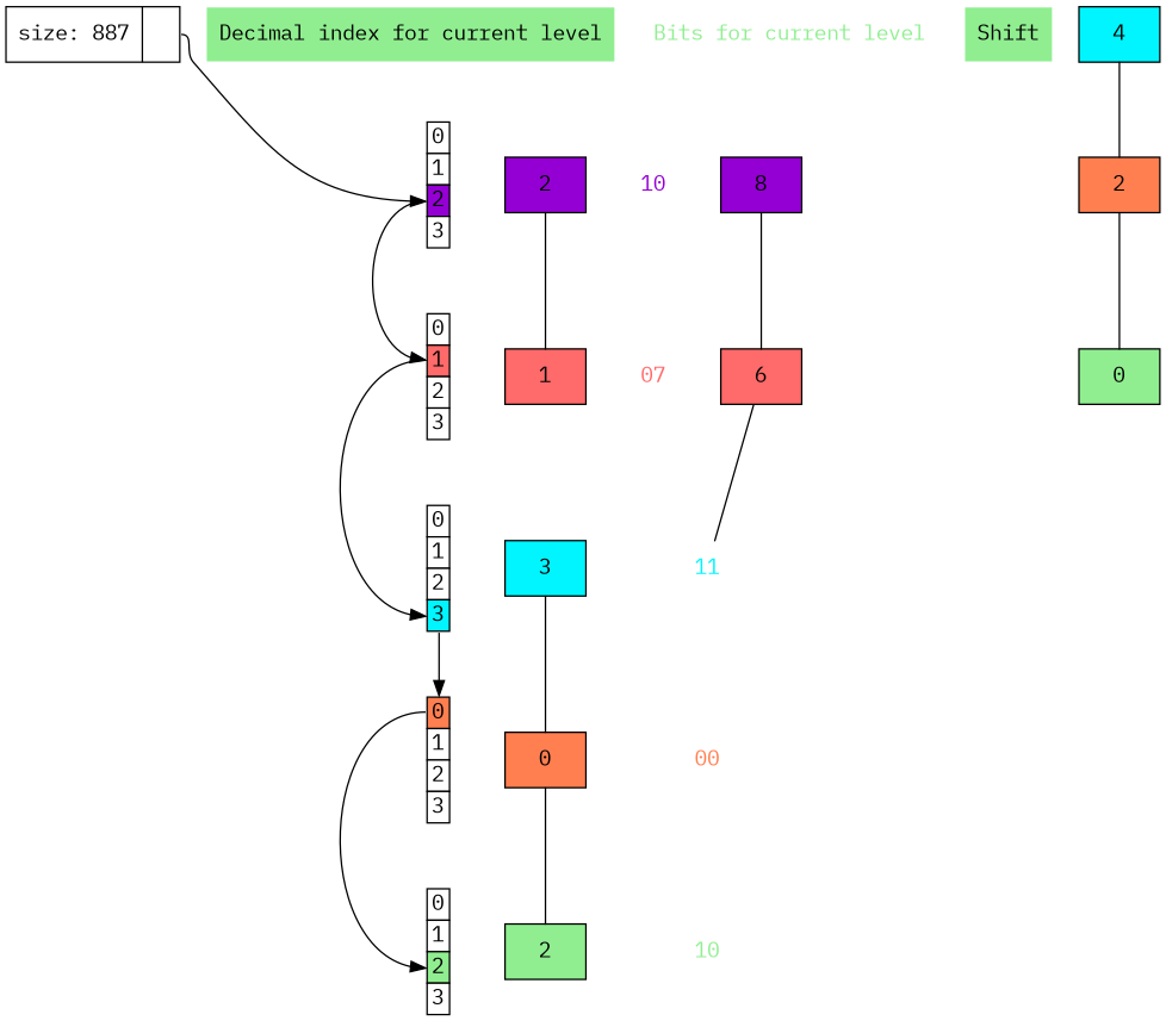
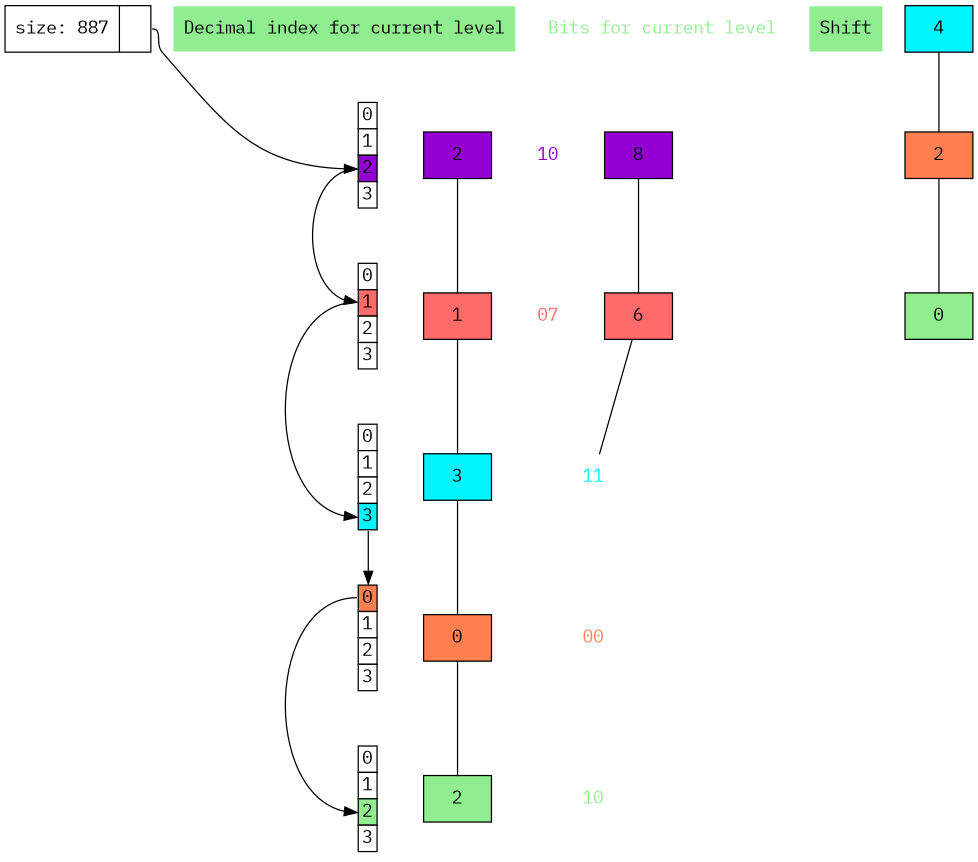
  digraph {
    fontname="IBM Plex Mono"
    rankdir=TB
    node [fontname="IBM Plex Mono" shape=record]
    edge [fontname="IBM Plex Mono" arrowhead=none]
    n1 [label="<f0> size: 887 | <f1>"]
    n2 [label=<<table border="0" cellspacing="0">            <tr><td port="f10" border="1" bgcolor="white">0</td></tr>            <tr><td port="f11" border="1" bgcolor="white">1</td></tr>            <tr><td port="f12" border="1" bgcolor="darkviolet">2</td></tr>            <tr><td port="f13" border="1" bgcolor="white">3</td></tr>            </table>> shape=none]
    n3 [label=<<table border="0" cellspacing="0">            <tr><td port="f20" border="1" bgcolor="white">0</td></tr>            <tr><td port="f21" border="1" bgcolor="indianred1">1</td></tr>            <tr><td port="f22" border="1" bgcolor="white">2</td></tr>            <tr><td port="f23" border="1" bgcolor="white">3</td></tr>            </table>> shape=none]
    n4 [label=<<table border="0" cellspacing="0">            <tr><td port="f30" border="1" bgcolor="white">0</td></tr>            <tr><td port="f31" border="1" bgcolor="white">1</td></tr>            <tr><td port="f32" border="1" bgcolor="white">2</td></tr>            <tr><td port="f33" border="1" bgcolor="turquoise1">3</td></tr>            </table>> shape=none]
    n5 [label=<<table border="0" cellspacing="0">            <tr><td port="f40" border="1" bgcolor="coral">0</td></tr>            <tr><td port="f41" border="1" bgcolor="white">1</td></tr>            <tr><td port="f42" border="1" bgcolor="white">2</td></tr>            <tr><td port="f43" border="1" bgcolor="white">3</td></tr>            </table>> shape=none]
    n6 [label=<<table border="0" cellspacing="0">            <tr><td port="f50" border="1" bgcolor="white">0</td></tr>            <tr><td port="f51" border="1" bgcolor="white">1</td></tr>            <tr><td port="f52" border="1" bgcolor="lightgreen">2</td></tr>            <tr><td port="f53" border="1" bgcolor="white">3</td></tr>            </table>> shape=none]
    n7 [fillcolor=lightgreen label=Shift shape=plaintext style=filled]
    n8 [fillcolor=darkviolet label=8 style=filled]
    n9 [fillcolor=indianred1 label=6 style=filled]
    n10 [fillcolor=turquoise1 label=4 style=filled]
    n11 [fillcolor=coral label=2 style=filled]
    n12 [fillcolor=lightgreen label=0 style=filled]
    n13 [fillcolor=lightgreen label="Decimal index for current level" shape=plaintext style=filled]
    n14 [fillcolor=darkviolet label=2 style=filled]
    n15 [fillcolor=indianred1 label=1 style=filled]
    n16 [fillcolor=turquoise1 label=3 style=filled]
    n17 [fillcolor=coral label=0 style=filled]
    n18 [fillcolor=lightgreen label=2 style=filled]
    n19 [fontcolor=lightgreen label="Bits for current level" shape=plaintext]
    n20 [fontcolor=darkviolet label=10 shape=plaintext]
    n21 [fontcolor=indianred1 label=07 shape=plaintext]
    n22 [fontcolor=turquoise1 label=11 shape=plaintext]
    n23 [fontcolor=coral label=00 shape=plaintext]
    n24 [fontcolor=lightgreen label=10 shape=plaintext]
    subgraph sub_1 {
      n1
      n2
      n3
      n4
      n5
      n6
    }
    subgraph sub_2 {
      n7
      n8
      n9
      n10
      n11
      n12
    }
    subgraph sub_3 {
      n13
      n14
      n15
      n16
      n17
      n18
    }
    subgraph sub_4 {
      n19
      n20
      n21
      n22
      n23
      n24
    }
    subgraph sub_5 {
      cluster=true
      style=invisible
      n2
      n8
      n14
      n20
    }
    n1 -> n2 [headport=f12 tailport=f1 arrowhead=""]
    n2 -> n3 [headport=f21 tailport=f12 arrowhead=""]
    n3 -> n4 [headport=f33 tailport=f21 arrowhead=""]
    n4 -> n5 [headport=f40 tailport=f33 arrowhead=""]
    n5 -> n6 [headport=f52 tailport=f40 arrowhead=""]
    n7 -> n8 [style=invisible]
    n8 -> n9
    n9 -> n22
    n10 -> n11
    n11 -> n12
    n13 -> n14 [style=invisible]
    n14 -> n15
+   n15 -> n16
    n16 -> n17
    n17 -> n18
    n19 -> n20 [style=invisible]
    n20 -> n21 [style=invisible]
    n21 -> n22 [style=invisible]
    n22 -> n23 [style=invisible]
    n23 -> n24 [style=invisible]
  }
